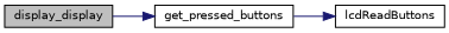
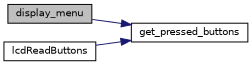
  digraph {
    fontname="DejaVu Sans"
    rankdir=LR
    node [color=black fillcolor=white fontname="DejaVu Sans" fontsize=10 shape=record style=filled]
    edge [color=midnightblue fontname="DejaVu Sans" fontsize=10 labelfontname=Helvetica labelfontsize=10 style=solid]
-   n1 [fillcolor=grey75 fontcolor=black height=0.2 label=display_display width=0.4]
+   n1 [fillcolor=grey75 fontcolor=black height=0.2 label=display_menu width=0.4]
    n2 [height=0.2 label=get_pressed_buttons width=0.4]
    n3 [height=0.2 label=lcdReadButtons width=0.4]
    n1 -> n2
-   n2 -> n3
+   n3 -> n2
  }
